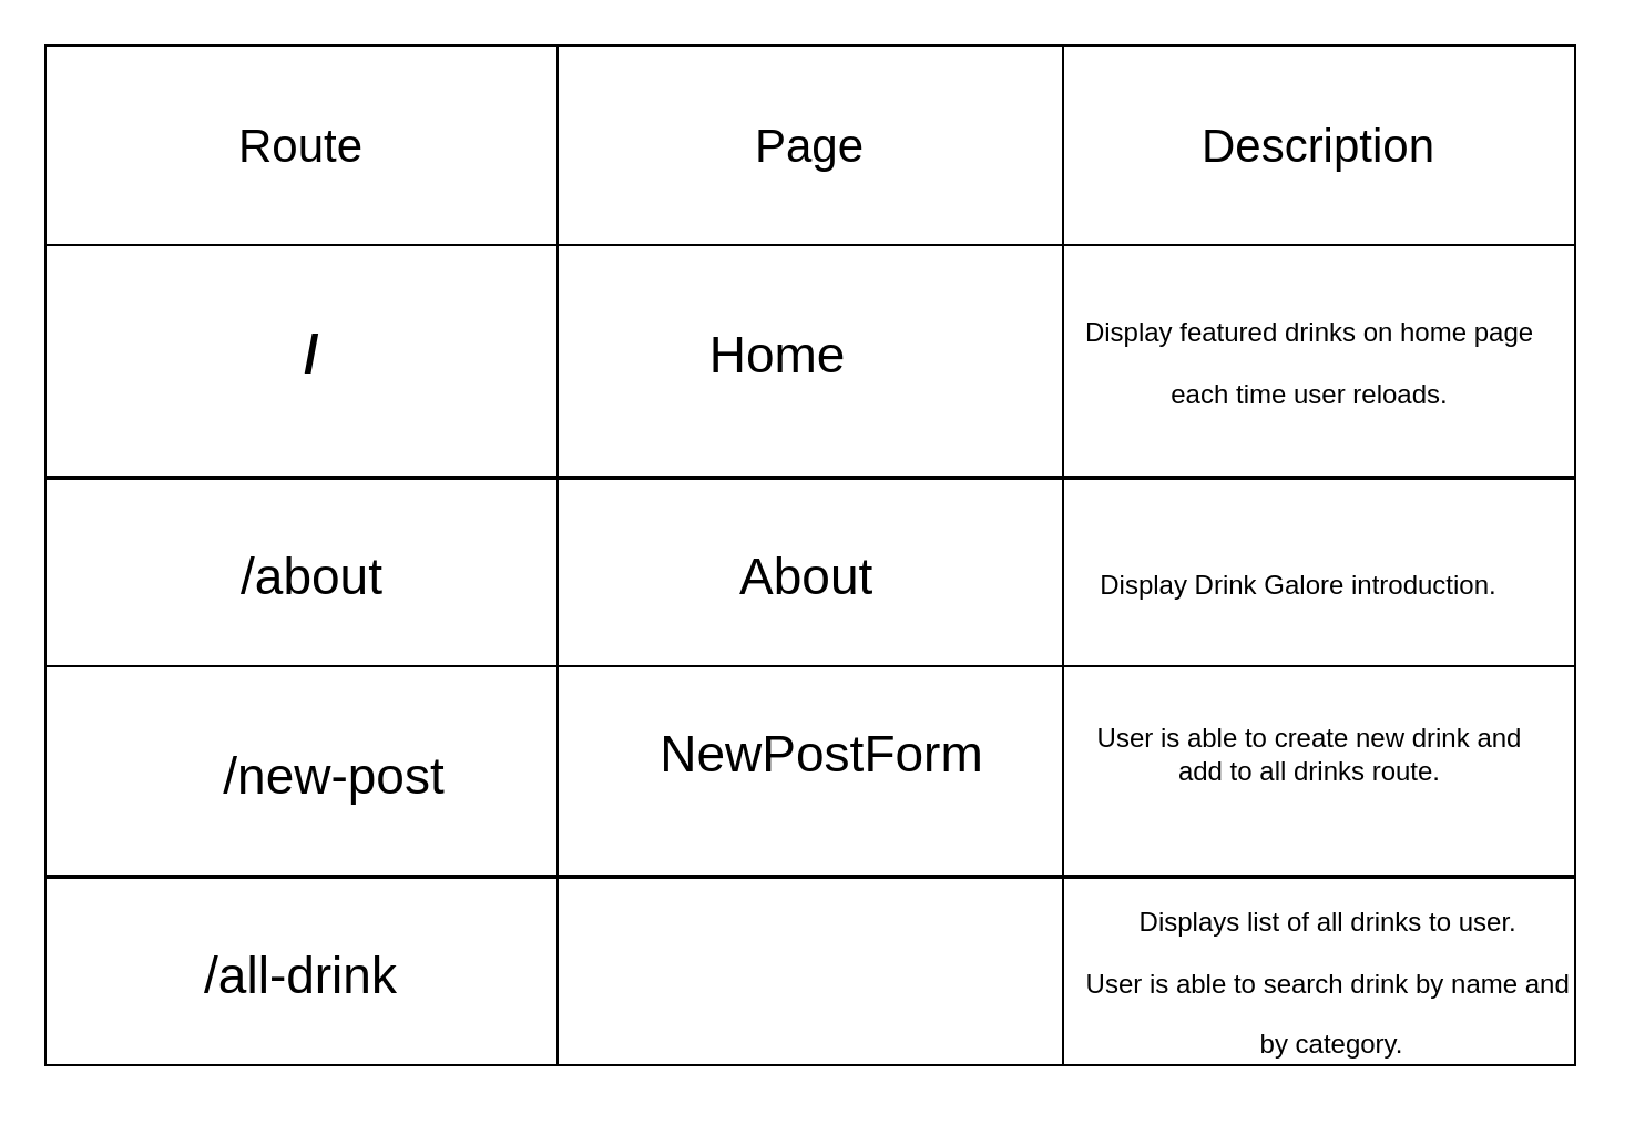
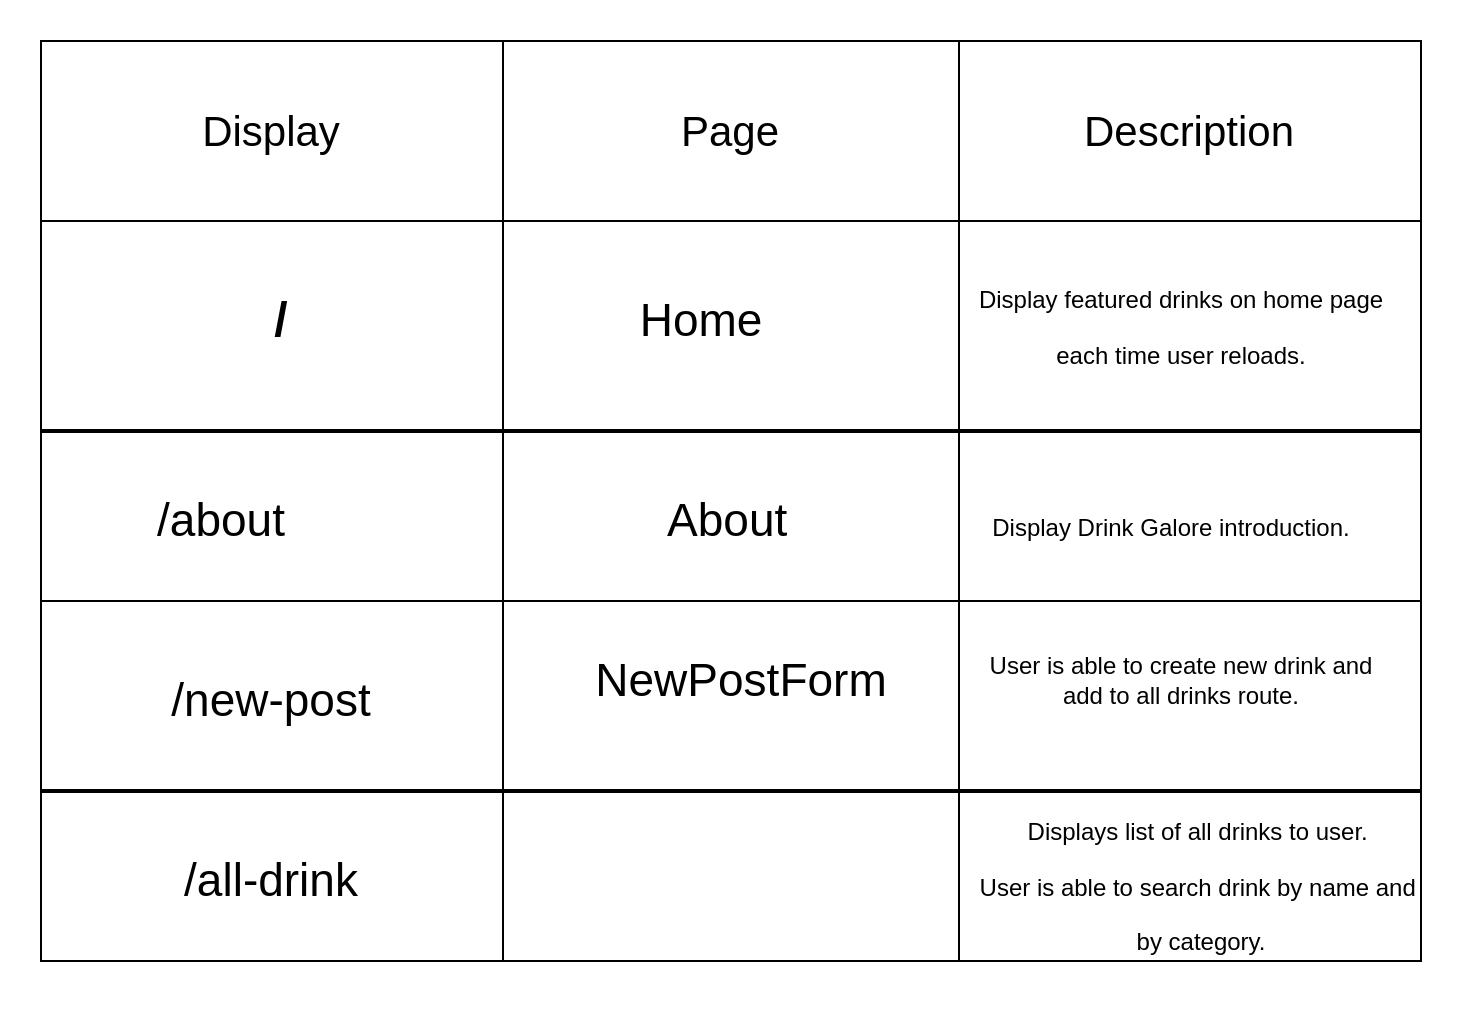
  <mxCell id="0" />
  <mxCell id="1" parent="0" />
  <mxCell id="2" value="" style="shape=table;html=1;whiteSpace=wrap;startSize=0;container=1;collapsible=0;childLayout=tableLayout;fontSize=21;" vertex="1" parent="1"><mxGeometry x="20" y="20" width="690" height="460" as="geometry" /></mxCell>
  <mxCell id="3" value="" style="shape=tableRow;horizontal=0;startSize=0;swimlaneHead=0;swimlaneBody=0;top=0;left=0;bottom=0;right=0;collapsible=0;dropTarget=0;fillColor=none;points=[[0,0.5],[1,0.5]];portConstraint=eastwest;" vertex="1" parent="2"><mxGeometry width="690" height="90" as="geometry" /></mxCell>
- <mxCell id="4" value="Route" style="shape=partialRectangle;html=1;whiteSpace=wrap;connectable=0;fillColor=none;top=0;left=0;bottom=0;right=0;overflow=hidden;fontSize=21;" vertex="1" parent="3"><mxGeometry width="231" height="90" as="geometry"><mxRectangle width="231" height="90" as="alternateBounds" /></mxGeometry></mxCell>
+ <mxCell id="4" value="Display" style="shape=partialRectangle;html=1;whiteSpace=wrap;connectable=0;fillColor=none;top=0;left=0;bottom=0;right=0;overflow=hidden;fontSize=21;" vertex="1" parent="3"><mxGeometry width="231" height="90" as="geometry"><mxRectangle width="231" height="90" as="alternateBounds" /></mxGeometry></mxCell>
  <mxCell id="5" value="Page" style="shape=partialRectangle;html=1;whiteSpace=wrap;connectable=0;fillColor=none;top=0;left=0;bottom=0;right=0;overflow=hidden;fontSize=21;" vertex="1" parent="3"><mxGeometry x="231" width="228" height="90" as="geometry"><mxRectangle width="228" height="90" as="alternateBounds" /></mxGeometry></mxCell>
  <mxCell id="6" value="Description" style="shape=partialRectangle;html=1;whiteSpace=wrap;connectable=0;fillColor=none;top=0;left=0;bottom=0;right=0;overflow=hidden;fontSize=21;" vertex="1" parent="3"><mxGeometry x="459" width="231" height="90" as="geometry"><mxRectangle width="231" height="90" as="alternateBounds" /></mxGeometry></mxCell>
  <mxCell id="7" value="" style="shape=tableRow;horizontal=0;startSize=0;swimlaneHead=0;swimlaneBody=0;top=0;left=0;bottom=0;right=0;collapsible=0;dropTarget=0;fillColor=none;points=[[0,0.5],[1,0.5]];portConstraint=eastwest;" vertex="1" parent="2"><mxGeometry y="90" width="690" height="190" as="geometry" /></mxCell>
  <mxCell id="8" value="" style="shape=partialRectangle;html=1;whiteSpace=wrap;connectable=0;fillColor=none;top=0;left=0;bottom=0;right=0;overflow=hidden;" vertex="1" parent="7"><mxGeometry width="231" height="190" as="geometry"><mxRectangle width="231" height="190" as="alternateBounds" /></mxGeometry></mxCell>
  <mxCell id="9" value="" style="shape=partialRectangle;html=1;whiteSpace=wrap;connectable=0;fillColor=none;top=0;left=0;bottom=0;right=0;overflow=hidden;" vertex="1" parent="7"><mxGeometry x="231" width="228" height="190" as="geometry"><mxRectangle width="228" height="190" as="alternateBounds" /></mxGeometry></mxCell>
  <mxCell id="10" value="" style="shape=partialRectangle;html=1;whiteSpace=wrap;connectable=0;fillColor=none;top=0;left=0;bottom=0;right=0;overflow=hidden;" vertex="1" parent="7"><mxGeometry x="459" width="231" height="190" as="geometry"><mxRectangle width="231" height="190" as="alternateBounds" /></mxGeometry></mxCell>
  <mxCell id="11" value="" style="shape=tableRow;horizontal=0;startSize=0;swimlaneHead=0;swimlaneBody=0;top=0;left=0;bottom=0;right=0;collapsible=0;dropTarget=0;fillColor=none;points=[[0,0.5],[1,0.5]];portConstraint=eastwest;" vertex="1" parent="2"><mxGeometry y="280" width="690" height="180" as="geometry" /></mxCell>
  <mxCell id="12" value="" style="shape=partialRectangle;html=1;whiteSpace=wrap;connectable=0;fillColor=none;top=0;left=0;bottom=0;right=0;overflow=hidden;" vertex="1" parent="11"><mxGeometry width="231" height="180" as="geometry"><mxRectangle width="231" height="180" as="alternateBounds" /></mxGeometry></mxCell>
  <mxCell id="13" value="" style="shape=partialRectangle;html=1;whiteSpace=wrap;connectable=0;fillColor=none;top=0;left=0;bottom=0;right=0;overflow=hidden;" vertex="1" parent="11"><mxGeometry x="231" width="228" height="180" as="geometry"><mxRectangle width="228" height="180" as="alternateBounds" /></mxGeometry></mxCell>
  <mxCell id="14" value="" style="shape=partialRectangle;html=1;whiteSpace=wrap;connectable=0;fillColor=none;top=0;left=0;bottom=0;right=0;overflow=hidden;pointerEvents=1;" vertex="1" parent="11"><mxGeometry x="459" width="231" height="180" as="geometry"><mxRectangle width="231" height="180" as="alternateBounds" /></mxGeometry></mxCell>
  <mxCell id="15" value="" style="line;strokeWidth=2;html=1;" vertex="1" parent="1"><mxGeometry x="20" y="210" width="690" height="10" as="geometry" /></mxCell>
  <mxCell id="16" value="" style="line;strokeWidth=2;html=1;" vertex="1" parent="1"><mxGeometry x="20" y="390" width="690" height="10" as="geometry" /></mxCell>
  <mxCell id="17" value="/" style="text;strokeColor=none;fillColor=none;html=1;fontSize=24;fontStyle=1;verticalAlign=middle;align=center;" vertex="1" parent="1"><mxGeometry x="90" y="140" width="100" height="40" as="geometry" /></mxCell>
- <mxCell id="18" value="/about" style="text;html=1;align=center;verticalAlign=middle;resizable=0;points=[];autosize=1;strokeColor=none;fillColor=none;fontSize=23;" vertex="1" parent="1"><mxGeometry x="95" y="240" width="90" height="40" as="geometry" /></mxCell>
- <mxCell id="19" value="/new-post" style="text;html=1;align=center;verticalAlign=middle;resizable=0;points=[];autosize=1;strokeColor=none;fillColor=none;fontSize=23;" vertex="1" parent="1"><mxGeometry x="90" y="330" width="120" height="40" as="geometry" /></mxCell>
+ <mxCell id="18" value="/about" style="text;html=1;align=center;verticalAlign=middle;resizable=0;points=[];autosize=1;strokeColor=none;fillColor=none;fontSize=23;" vertex="1" parent="1"><mxGeometry x="65" y="240" width="90" height="40" as="geometry" /></mxCell>
+ <mxCell id="19" value="/new-post" style="text;html=1;align=center;verticalAlign=middle;resizable=0;points=[];autosize=1;strokeColor=none;fillColor=none;fontSize=23;" vertex="1" parent="1"><mxGeometry x="75" y="330" width="120" height="40" as="geometry" /></mxCell>
  <mxCell id="20" value="/all-drink" style="text;html=1;align=center;verticalAlign=middle;resizable=0;points=[];autosize=1;strokeColor=none;fillColor=none;fontSize=23;" vertex="1" parent="1"><mxGeometry x="75" y="420" width="120" height="40" as="geometry" /></mxCell>
  <mxCell id="21" value="NewPostForm" style="text;html=1;align=center;verticalAlign=middle;resizable=0;points=[];autosize=1;strokeColor=none;fillColor=none;fontSize=23;" vertex="1" parent="1"><mxGeometry x="285" y="320" width="170" height="40" as="geometry" /></mxCell>
  <mxCell id="22" value="&amp;nbsp; &amp;nbsp;About&lt;span style=&quot;white-space: pre;&quot;&gt;&#09;&lt;/span&gt;" style="text;html=1;align=center;verticalAlign=middle;resizable=0;points=[];autosize=1;strokeColor=none;fillColor=none;fontSize=23;" vertex="1" parent="1"><mxGeometry x="300" y="240" width="130" height="40" as="geometry" /></mxCell>
  <mxCell id="23" value="Home" style="text;html=1;align=center;verticalAlign=middle;resizable=0;points=[];autosize=1;strokeColor=none;fillColor=none;fontSize=23;" vertex="1" parent="1"><mxGeometry x="310" y="140" width="80" height="40" as="geometry" /></mxCell>
  <mxCell id="24" value="&lt;span style=&quot;font-size: 12px;&quot;&gt;Displays list of all drinks to user.&amp;nbsp;&lt;br&gt;User is able to search drink by name and&amp;nbsp;&lt;br&gt;by category.&lt;br&gt;&lt;/span&gt;" style="text;html=1;align=center;verticalAlign=middle;resizable=0;points=[];autosize=1;strokeColor=none;fillColor=none;fontSize=23;" vertex="1" parent="1"><mxGeometry x="480" y="390" width="240" height="100" as="geometry" /></mxCell>
  <mxCell id="25" value="User is able to create new drink and&lt;br&gt;add to all drinks route." style="text;html=1;align=center;verticalAlign=middle;resizable=0;points=[];autosize=1;strokeColor=none;fillColor=none;fontSize=12;" vertex="1" parent="1"><mxGeometry x="485" y="320" width="210" height="40" as="geometry" /></mxCell>
  <mxCell id="26" value="&lt;font style=&quot;font-size: 12px;&quot;&gt;Display Drink Galore introduction.&lt;/font&gt;" style="text;html=1;align=center;verticalAlign=middle;resizable=0;points=[];autosize=1;strokeColor=none;fillColor=none;fontSize=23;" vertex="1" parent="1"><mxGeometry x="485" y="240" width="200" height="40" as="geometry" /></mxCell>
  <mxCell id="27" value="&lt;span style=&quot;font-size: 12px;&quot;&gt;Display featured drinks on home page&lt;br&gt;each time user reloads.&lt;br&gt;&lt;/span&gt;" style="text;html=1;align=center;verticalAlign=middle;resizable=0;points=[];autosize=1;strokeColor=none;fillColor=none;fontSize=23;" vertex="1" parent="1"><mxGeometry x="475" y="125" width="230" height="70" as="geometry" /></mxCell>
